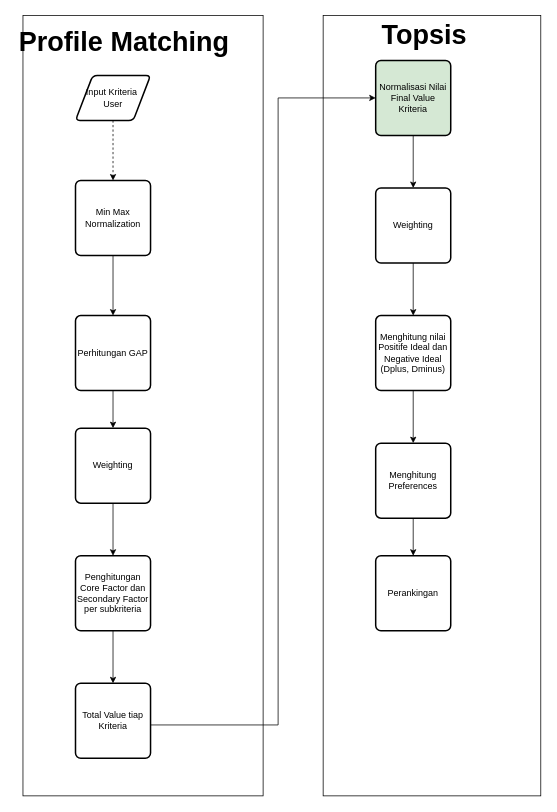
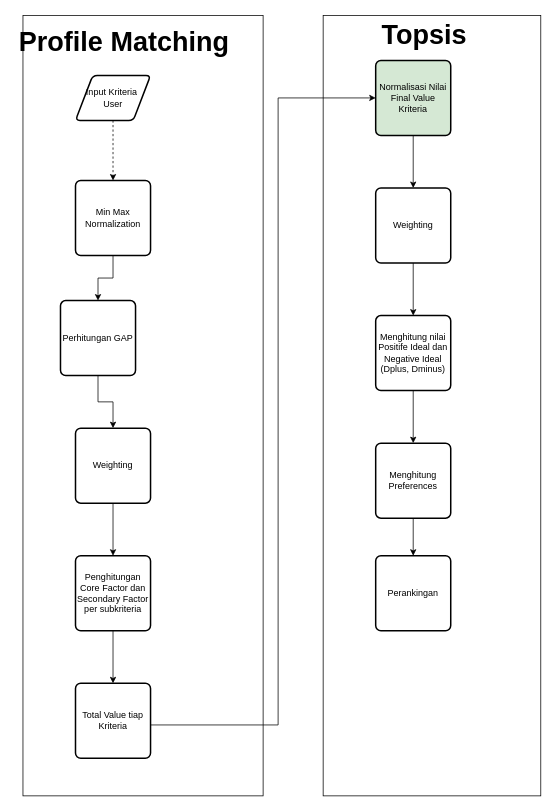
  <mxCell id="0" />
  <mxCell id="1" parent="0" />
  <mxCell id="2" value="" style="whiteSpace=wrap;html=1;" vertex="1" parent="1"><mxGeometry x="430" y="20" width="290" height="1040" as="geometry" /></mxCell>
  <mxCell id="3" value="" style="whiteSpace=wrap;html=1;" vertex="1" parent="1"><mxGeometry y="20" width="320" height="1040" as="geometry" x="30" /></mxCell>
  <mxCell id="4" style="edgeStyle=orthogonalEdgeStyle;rounded=0;orthogonalLoop=1;jettySize=auto;html=1;dashed=1;" edge="1" parent="1" source="5" target="26"><mxGeometry relative="1" as="geometry" /></mxCell>
  <mxCell id="5" value="Input Kriteria&amp;nbsp;&lt;div&gt;User&lt;/div&gt;" style="shape=parallelogram;html=1;strokeWidth=2;perimeter=parallelogramPerimeter;whiteSpace=wrap;rounded=1;arcSize=12;size=0.23;" vertex="1" parent="1"><mxGeometry x="100" y="100" width="100" height="60" as="geometry" /></mxCell>
  <mxCell id="6" style="edgeStyle=orthogonalEdgeStyle;rounded=0;orthogonalLoop=1;jettySize=auto;html=1;" edge="1" parent="1" source="7" target="9"><mxGeometry relative="1" as="geometry" /></mxCell>
- <mxCell id="7" value="Perhitungan GAP" style="rounded=1;whiteSpace=wrap;html=1;absoluteArcSize=1;arcSize=14;strokeWidth=2;" vertex="1" parent="1"><mxGeometry x="100" y="420" width="100" height="100" as="geometry" /></mxCell>
+ <mxCell id="7" value="Perhitungan GAP" style="rounded=1;whiteSpace=wrap;html=1;absoluteArcSize=1;arcSize=14;strokeWidth=2;" vertex="1" parent="1"><mxGeometry x="80" y="400" width="100" height="100" as="geometry" /></mxCell>
  <mxCell id="8" style="edgeStyle=orthogonalEdgeStyle;rounded=0;orthogonalLoop=1;jettySize=auto;html=1;entryX=0.5;entryY=0;entryDx=0;entryDy=0;" edge="1" parent="1" source="9" target="11"><mxGeometry relative="1" as="geometry" /></mxCell>
  <mxCell id="9" value="Weighting" style="rounded=1;whiteSpace=wrap;html=1;absoluteArcSize=1;arcSize=14;strokeWidth=2;" vertex="1" parent="1"><mxGeometry x="100" y="570" width="100" height="100" as="geometry" /></mxCell>
  <mxCell id="10" style="edgeStyle=orthogonalEdgeStyle;rounded=0;orthogonalLoop=1;jettySize=auto;html=1;entryX=0.5;entryY=0;entryDx=0;entryDy=0;" edge="1" parent="1" source="11" target="13"><mxGeometry relative="1" as="geometry" /></mxCell>
  <mxCell id="11" value="Penghitungan Core Factor dan Secondary Factor per subkriteria" style="rounded=1;whiteSpace=wrap;html=1;absoluteArcSize=1;arcSize=14;strokeWidth=2;" vertex="1" parent="1"><mxGeometry x="100" y="740" width="100" height="100" as="geometry" /></mxCell>
  <mxCell id="12" style="rounded=0;orthogonalLoop=1;jettySize=auto;html=1;elbow=vertical;edgeStyle=orthogonalEdgeStyle;entryX=0;entryY=0.5;entryDx=0;entryDy=0;strokeColor=default;" edge="1" parent="1" target="16"><mxGeometry relative="1" as="geometry"><mxPoint x="200" y="965.5" as="sourcePoint" /><mxPoint x="510" y="330" as="targetPoint" /><Array as="points"><mxPoint x="370" y="966" /><mxPoint x="370" y="130" /></Array></mxGeometry></mxCell>
  <mxCell id="13" value="Total Value tiap Kriteria" style="rounded=1;whiteSpace=wrap;html=1;absoluteArcSize=1;arcSize=14;strokeWidth=2;strokeColor=default;" vertex="1" parent="1"><mxGeometry x="100" y="910" width="100" height="100" as="geometry" /></mxCell>
  <mxCell id="14" value="&lt;b&gt;&lt;font style=&quot;font-size: 36px;&quot;&gt;Profile Matching&lt;/font&gt;&lt;/b&gt;" style="text;strokeColor=none;align=center;fillColor=none;html=1;verticalAlign=middle;whiteSpace=wrap;rounded=0;" vertex="1" parent="1"><mxGeometry x="20" y="30" width="290" height="50" as="geometry" /></mxCell>
  <mxCell id="15" style="edgeStyle=orthogonalEdgeStyle;rounded=0;orthogonalLoop=1;jettySize=auto;html=1;" edge="1" parent="1" source="16" target="18"><mxGeometry relative="1" as="geometry" /></mxCell>
  <mxCell id="16" value="Normalisasi Nilai Final Value Kriteria" style="rounded=1;whiteSpace=wrap;html=1;absoluteArcSize=1;arcSize=14;strokeWidth=2;fillColor=#d5e8d4;" vertex="1" parent="1"><mxGeometry x="500" y="80" width="100" height="100" as="geometry" /></mxCell>
  <mxCell id="17" style="edgeStyle=orthogonalEdgeStyle;rounded=0;orthogonalLoop=1;jettySize=auto;html=1;entryX=0.5;entryY=0;entryDx=0;entryDy=0;" edge="1" parent="1" source="18" target="20"><mxGeometry relative="1" as="geometry" /></mxCell>
  <mxCell id="18" value="Weighting" style="rounded=1;whiteSpace=wrap;html=1;absoluteArcSize=1;arcSize=14;strokeWidth=2;" vertex="1" parent="1"><mxGeometry x="500" y="250" width="100" height="100" as="geometry" /></mxCell>
  <mxCell id="19" style="edgeStyle=orthogonalEdgeStyle;rounded=0;orthogonalLoop=1;jettySize=auto;html=1;" edge="1" parent="1" source="20" target="22"><mxGeometry relative="1" as="geometry" /></mxCell>
  <mxCell id="20" value="Menghitung nilai Positife Ideal dan Negative Ideal (Dplus, Dminus)" style="rounded=1;whiteSpace=wrap;html=1;absoluteArcSize=1;arcSize=14;strokeWidth=2;" vertex="1" parent="1"><mxGeometry x="500" y="420" width="100" height="100" as="geometry" /></mxCell>
  <mxCell id="21" style="edgeStyle=orthogonalEdgeStyle;rounded=0;orthogonalLoop=1;jettySize=auto;html=1;entryX=0.5;entryY=0;entryDx=0;entryDy=0;" edge="1" parent="1" source="22" target="23"><mxGeometry relative="1" as="geometry" /></mxCell>
  <mxCell id="22" value="Menghitung Preferences" style="rounded=1;whiteSpace=wrap;html=1;absoluteArcSize=1;arcSize=14;strokeWidth=2;" vertex="1" parent="1"><mxGeometry x="500" y="590" width="100" height="100" as="geometry" /></mxCell>
  <mxCell id="23" value="Perankingan" style="rounded=1;whiteSpace=wrap;html=1;absoluteArcSize=1;arcSize=14;strokeWidth=2;" vertex="1" parent="1"><mxGeometry x="500" y="740" width="100" height="100" as="geometry" /></mxCell>
  <mxCell id="24" value="&lt;b&gt;&lt;font style=&quot;font-size: 36px;&quot;&gt;Topsis&lt;/font&gt;&lt;/b&gt;" style="text;strokeColor=none;align=center;fillColor=none;html=1;verticalAlign=middle;whiteSpace=wrap;rounded=0;" vertex="1" parent="1"><mxGeometry x="420" y="20" width="290" height="50" as="geometry" /></mxCell>
  <mxCell id="25" style="edgeStyle=orthogonalEdgeStyle;rounded=0;orthogonalLoop=1;jettySize=auto;html=1;" edge="1" parent="1" source="26" target="7"><mxGeometry relative="1" as="geometry" /></mxCell>
  <mxCell id="26" value="Min Max Normalization" style="rounded=1;whiteSpace=wrap;html=1;absoluteArcSize=1;arcSize=14;strokeWidth=2;" vertex="1" parent="1"><mxGeometry x="100" y="240" width="100" height="100" as="geometry" /></mxCell>
